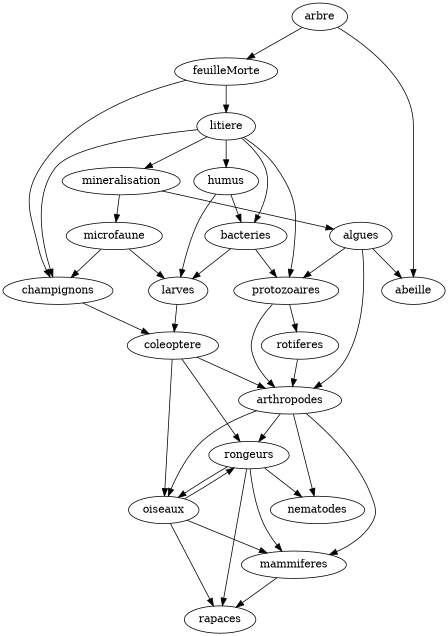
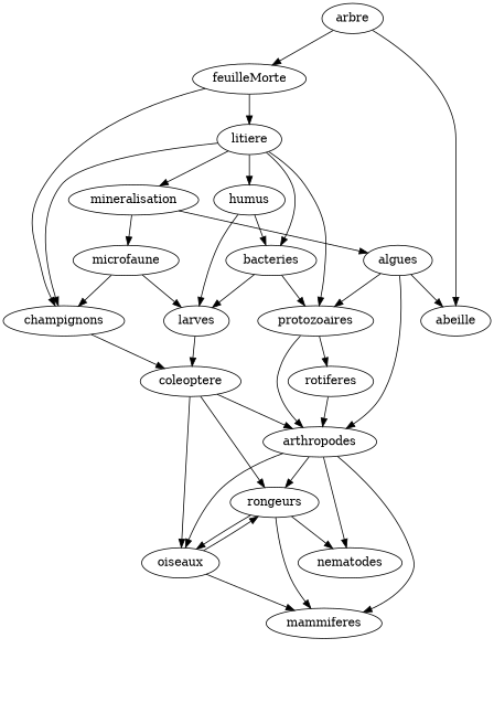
  digraph {
    arbre
    feuilleMorte
    abeille
    litiere
    champignons
    mineralisation
    bacteries
    humus
    protozoaires
    coleoptere
    algues
    microfaune
    larves
    arthropodes
    rongeurs
    oiseaux
    rotiferes
    mammiferes
    nematodes
-   rapaces
    arbre -> feuilleMorte
    arbre -> abeille
    feuilleMorte -> litiere
    feuilleMorte -> champignons
    litiere -> champignons
    litiere -> mineralisation
    litiere -> bacteries
    litiere -> humus
    litiere -> protozoaires
    champignons -> coleoptere
    mineralisation -> algues
    mineralisation -> microfaune
    bacteries -> protozoaires
    bacteries -> larves
    humus -> bacteries
    humus -> larves
    protozoaires -> arthropodes
    protozoaires -> rotiferes
    coleoptere -> arthropodes
    coleoptere -> rongeurs
    coleoptere -> oiseaux
    algues -> abeille
    algues -> protozoaires
    algues -> arthropodes
    microfaune -> champignons
    microfaune -> larves
    larves -> coleoptere
    arthropodes -> rongeurs
    arthropodes -> oiseaux
    arthropodes -> mammiferes
    arthropodes -> nematodes
    rongeurs -> oiseaux
    rongeurs -> mammiferes
    rongeurs -> nematodes
-   rongeurs -> rapaces
    oiseaux -> rongeurs
    oiseaux -> mammiferes
-   oiseaux -> rapaces
    rotiferes -> arthropodes
-   mammiferes -> rapaces
  }
